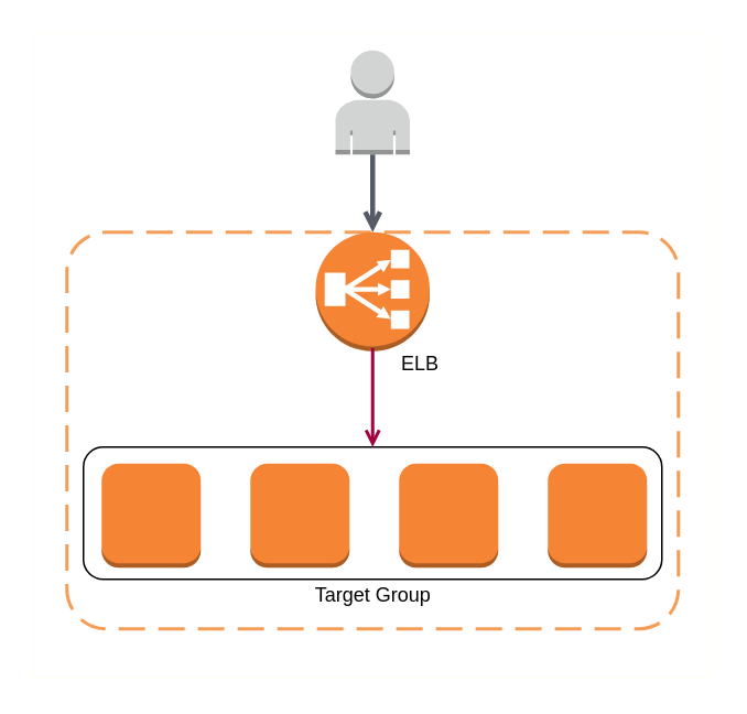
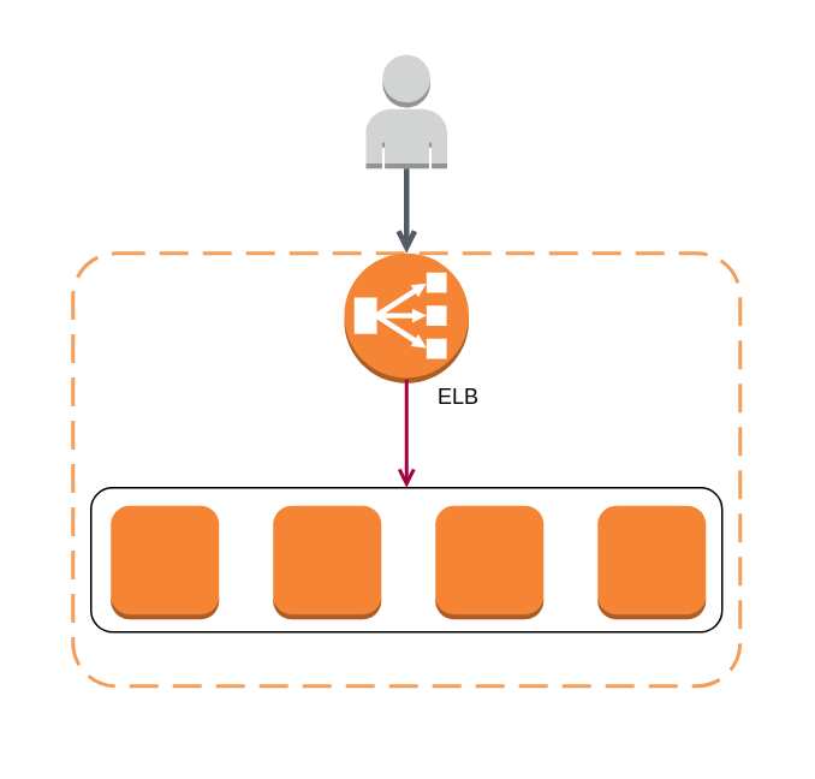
  <mxCell id="0" />
  <mxCell id="1" parent="0" />
  <mxCell id="2" value="" style="rounded=0;whiteSpace=wrap;html=1;strokeColor=#FEFFF5;" parent="1" vertex="1"><mxGeometry x="20" y="20" width="410" height="390" as="geometry" /></mxCell>
  <mxCell id="3" value="" style="rounded=1;arcSize=10;dashed=1;strokeColor=#F59D56;fillColor=none;gradientColor=none;dashPattern=8 4;strokeWidth=2;" parent="1" vertex="1"><mxGeometry x="40" y="140" width="370" height="240" as="geometry" /></mxCell>
  <mxCell id="4" value="" style="rounded=1;whiteSpace=wrap;html=1;" parent="1" vertex="1"><mxGeometry x="50" y="270" width="350" height="80" as="geometry" /></mxCell>
- <mxCell id="5" value="Target Group" style="text;html=1;strokeColor=none;fillColor=none;align=center;verticalAlign=middle;whiteSpace=wrap;rounded=0;" parent="1" vertex="1"><mxGeometry x="180.5" y="350" width="89" height="20" as="geometry" /></mxCell>
  <mxCell id="6" value="" style="outlineConnect=0;dashed=0;verticalLabelPosition=bottom;verticalAlign=top;align=center;html=1;shape=mxgraph.aws3.user;fillColor=#D2D3D3;gradientColor=none;" parent="1" vertex="1"><mxGeometry x="202.5" y="30" width="45" height="63" as="geometry" /></mxCell>
  <mxCell id="7" value="" style="outlineConnect=0;dashed=0;verticalLabelPosition=bottom;verticalAlign=top;align=center;html=1;shape=mxgraph.aws3.instance;fillColor=#F58534;gradientColor=none;" parent="1" vertex="1"><mxGeometry x="61" y="280" width="60" height="63" as="geometry" /></mxCell>
  <mxCell id="8" value="" style="outlineConnect=0;dashed=0;verticalLabelPosition=bottom;verticalAlign=top;align=center;html=1;shape=mxgraph.aws3.instance;fillColor=#F58534;gradientColor=none;" parent="1" vertex="1"><mxGeometry x="151" y="280" width="60" height="63" as="geometry" /></mxCell>
  <mxCell id="9" value="" style="outlineConnect=0;dashed=0;verticalLabelPosition=bottom;verticalAlign=top;align=center;html=1;shape=mxgraph.aws3.classic_load_balancer;fillColor=#F58534;gradientColor=none;" parent="1" vertex="1"><mxGeometry x="190.5" y="140" width="69" height="72" as="geometry" /></mxCell>
  <mxCell id="10" value="" style="edgeStyle=orthogonalEdgeStyle;html=1;endArrow=open;elbow=vertical;startArrow=none;endFill=0;strokeColor=#545B64;rounded=0;exitX=0.5;exitY=1;exitDx=0;exitDy=0;exitPerimeter=0;entryX=0.5;entryY=0;entryDx=0;entryDy=0;entryPerimeter=0;strokeWidth=3;" parent="1" source="6" target="9" edge="1"><mxGeometry width="100" relative="1" as="geometry"><mxPoint x="90" y="400" as="sourcePoint" /><mxPoint x="190" y="400" as="targetPoint" /></mxGeometry></mxCell>
  <mxCell id="11" value="" style="edgeStyle=orthogonalEdgeStyle;html=1;endArrow=open;elbow=vertical;startArrow=none;endFill=0;strokeColor=#A50040;rounded=0;exitX=0.5;exitY=1;exitDx=0;exitDy=0;exitPerimeter=0;strokeWidth=2;fillColor=#d80073;" parent="1" source="9" target="4" edge="1"><mxGeometry width="100" relative="1" as="geometry"><mxPoint x="90" y="400" as="sourcePoint" /><mxPoint x="190" y="400" as="targetPoint" /><Array as="points"><mxPoint x="225" y="210" /></Array></mxGeometry></mxCell>
  <mxCell id="12" value="" style="outlineConnect=0;dashed=0;verticalLabelPosition=bottom;verticalAlign=top;align=center;html=1;shape=mxgraph.aws3.instance;fillColor=#F58534;gradientColor=none;" parent="1" vertex="1"><mxGeometry x="241" y="280" width="60" height="63" as="geometry" /></mxCell>
  <mxCell id="13" value="" style="outlineConnect=0;dashed=0;verticalLabelPosition=bottom;verticalAlign=top;align=center;html=1;shape=mxgraph.aws3.instance;fillColor=#F58534;gradientColor=none;" parent="1" vertex="1"><mxGeometry x="331" y="280" width="60" height="63" as="geometry" /></mxCell>
  <mxCell id="14" value="ELB" style="text;html=1;strokeColor=none;fillColor=none;align=center;verticalAlign=middle;whiteSpace=wrap;rounded=0;" parent="1" vertex="1"><mxGeometry x="230" y="210" width="48.21" height="20" as="geometry" /></mxCell>
